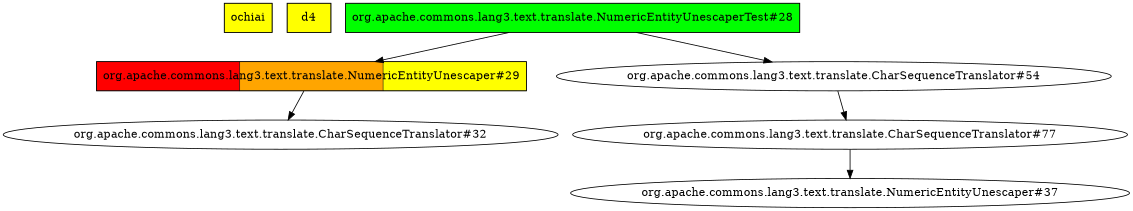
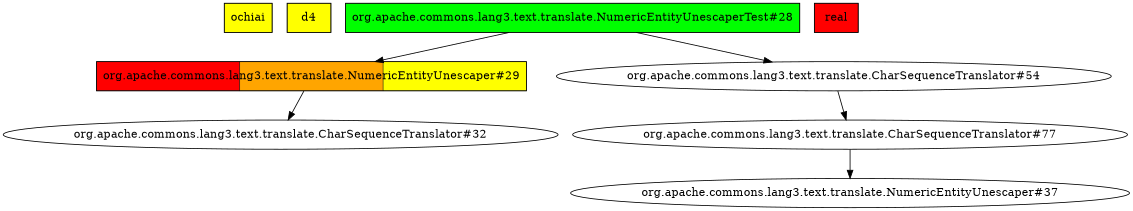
  digraph {
    node [shape=box style=striped]
    ochiai [fillcolor=yellow]
    d4 [fillcolor=yellow]
    "org.apache.commons.lang3.text.translate.NumericEntityUnescaper#29" [fillcolor="red:orange:yellow"]
    "org.apache.commons.lang3.text.translate.CharSequenceTranslator#32" [shape="" style=""]
    "org.apache.commons.lang3.text.translate.NumericEntityUnescaperTest#28" [fillcolor=green]
    "org.apache.commons.lang3.text.translate.CharSequenceTranslator#54" [shape="" style=""]
+   real [fillcolor=red]
    "org.apache.commons.lang3.text.translate.CharSequenceTranslator#77" [shape="" style=""]
    "org.apache.commons.lang3.text.translate.NumericEntityUnescaper#37" [shape="" style=""]
    "org.apache.commons.lang3.text.translate.NumericEntityUnescaper#29" -> "org.apache.commons.lang3.text.translate.CharSequenceTranslator#32"
    "org.apache.commons.lang3.text.translate.NumericEntityUnescaperTest#28" -> "org.apache.commons.lang3.text.translate.NumericEntityUnescaper#29"
    "org.apache.commons.lang3.text.translate.NumericEntityUnescaperTest#28" -> "org.apache.commons.lang3.text.translate.CharSequenceTranslator#54"
    "org.apache.commons.lang3.text.translate.CharSequenceTranslator#54" -> "org.apache.commons.lang3.text.translate.CharSequenceTranslator#77"
    "org.apache.commons.lang3.text.translate.CharSequenceTranslator#77" -> "org.apache.commons.lang3.text.translate.NumericEntityUnescaper#37"
  }
